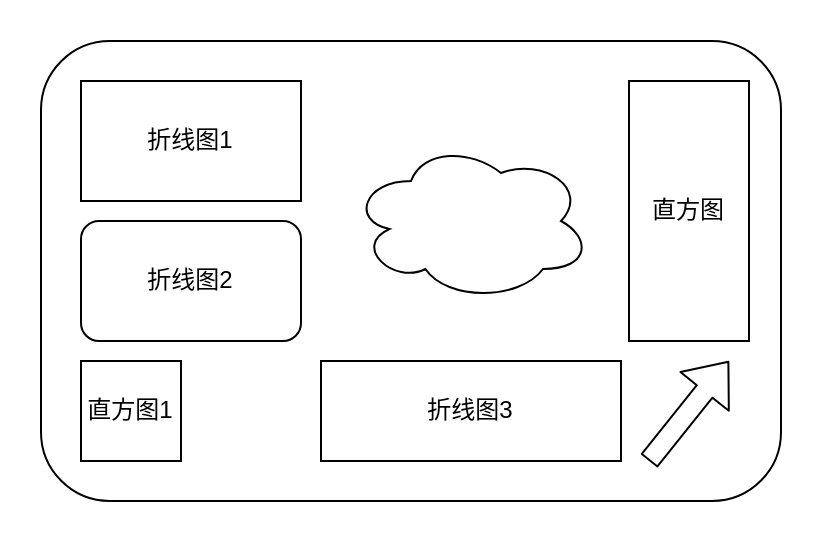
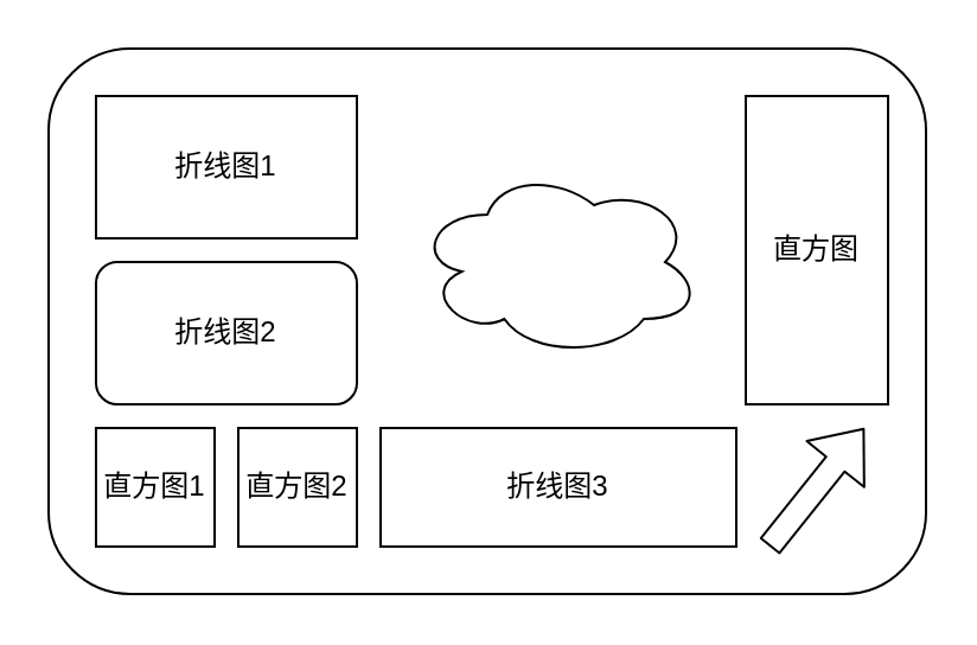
  <mxCell id="0" />
  <mxCell id="1" parent="0" />
  <mxCell id="2" value="" style="rounded=1;whiteSpace=wrap;html=1;" vertex="1" parent="1"><mxGeometry x="20" y="20" width="370" height="230" as="geometry" /></mxCell>
  <mxCell id="3" value="折线图1" style="rounded=0;whiteSpace=wrap;html=1;" vertex="1" parent="1"><mxGeometry x="40" y="40" width="110" height="60" as="geometry" /></mxCell>
  <mxCell id="4" value="&lt;span&gt;折线图2&lt;/span&gt;" style="whiteSpace=wrap;html=1;rounded=1;" vertex="1" parent="1"><mxGeometry x="40" y="110" width="110" height="60" as="geometry" /></mxCell>
  <mxCell id="5" value="直方图1" style="rounded=0;whiteSpace=wrap;html=1;" vertex="1" parent="1"><mxGeometry x="40" y="180" width="50" height="50" as="geometry" /></mxCell>
+ <mxCell id="6" value="直方图2" style="rounded=0;whiteSpace=wrap;html=1;" vertex="1" parent="1"><mxGeometry x="100" y="180" width="50" height="50" as="geometry" /></mxCell>
  <mxCell id="7" value="" style="ellipse;shape=cloud;whiteSpace=wrap;html=1;" vertex="1" parent="1"><mxGeometry x="175" y="70" width="120" height="80" as="geometry" /></mxCell>
  <mxCell id="8" value="折线图3" style="rounded=0;whiteSpace=wrap;html=1;" vertex="1" parent="1"><mxGeometry x="160" y="180" width="150" height="50" as="geometry" /></mxCell>
  <mxCell id="9" value="" style="shape=flexArrow;endArrow=classic;html=1;" edge="1" parent="1"><mxGeometry width="50" height="50" relative="1" as="geometry"><mxPoint x="324" y="230" as="sourcePoint" /><mxPoint x="364" y="180" as="targetPoint" /></mxGeometry></mxCell>
  <mxCell id="10" value="直方图" style="rounded=0;whiteSpace=wrap;html=1;" vertex="1" parent="1"><mxGeometry x="314" y="40" width="60" height="130" as="geometry" /></mxCell>
